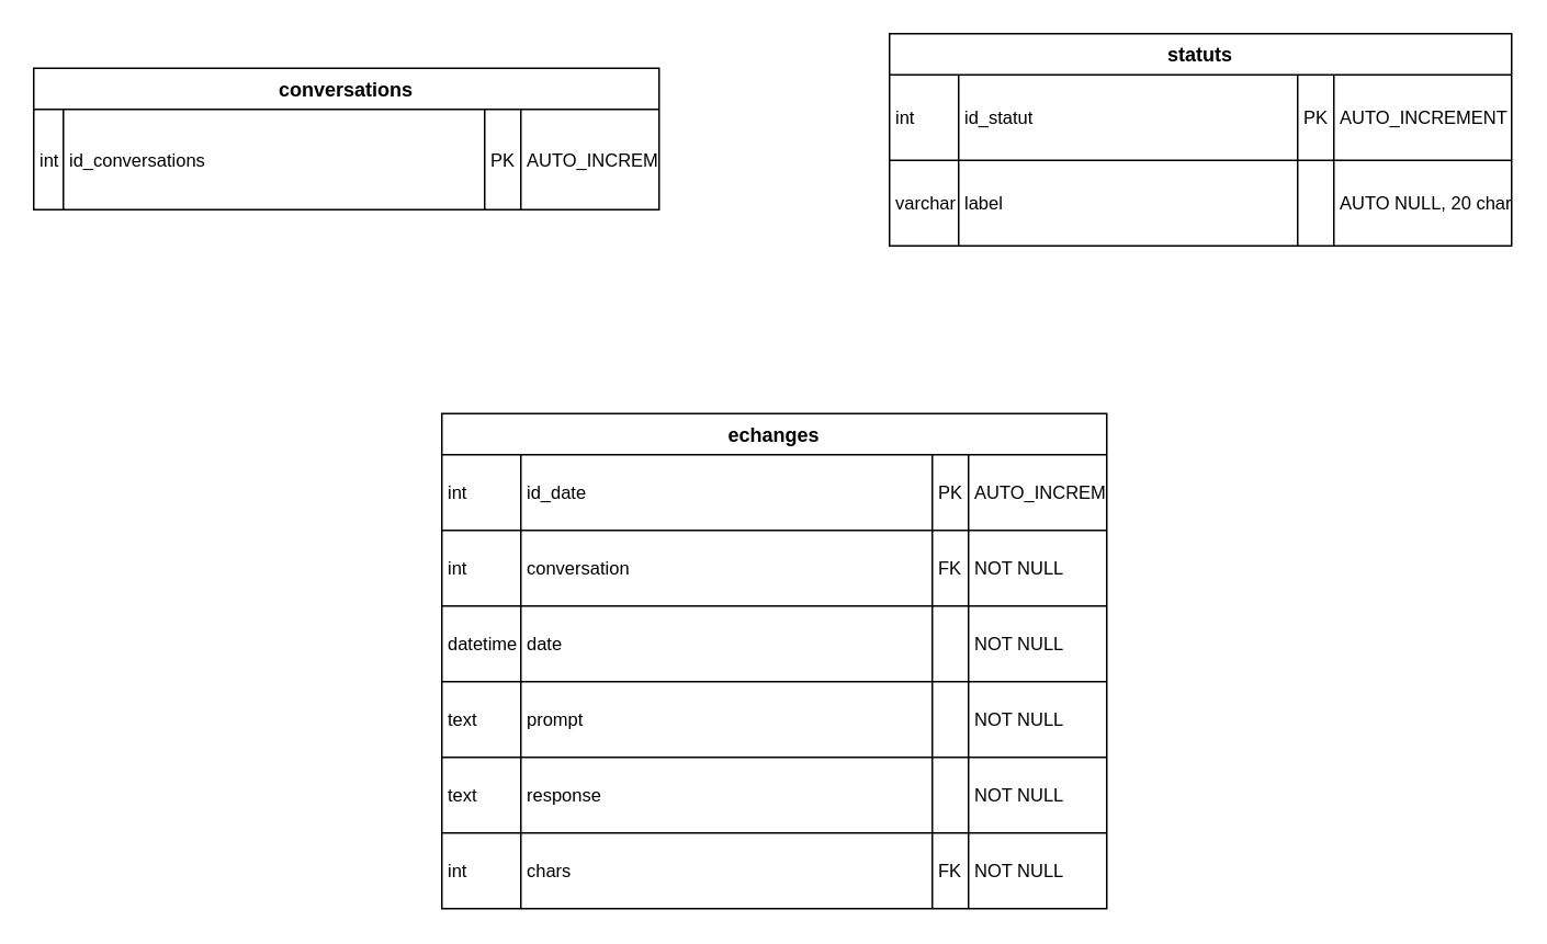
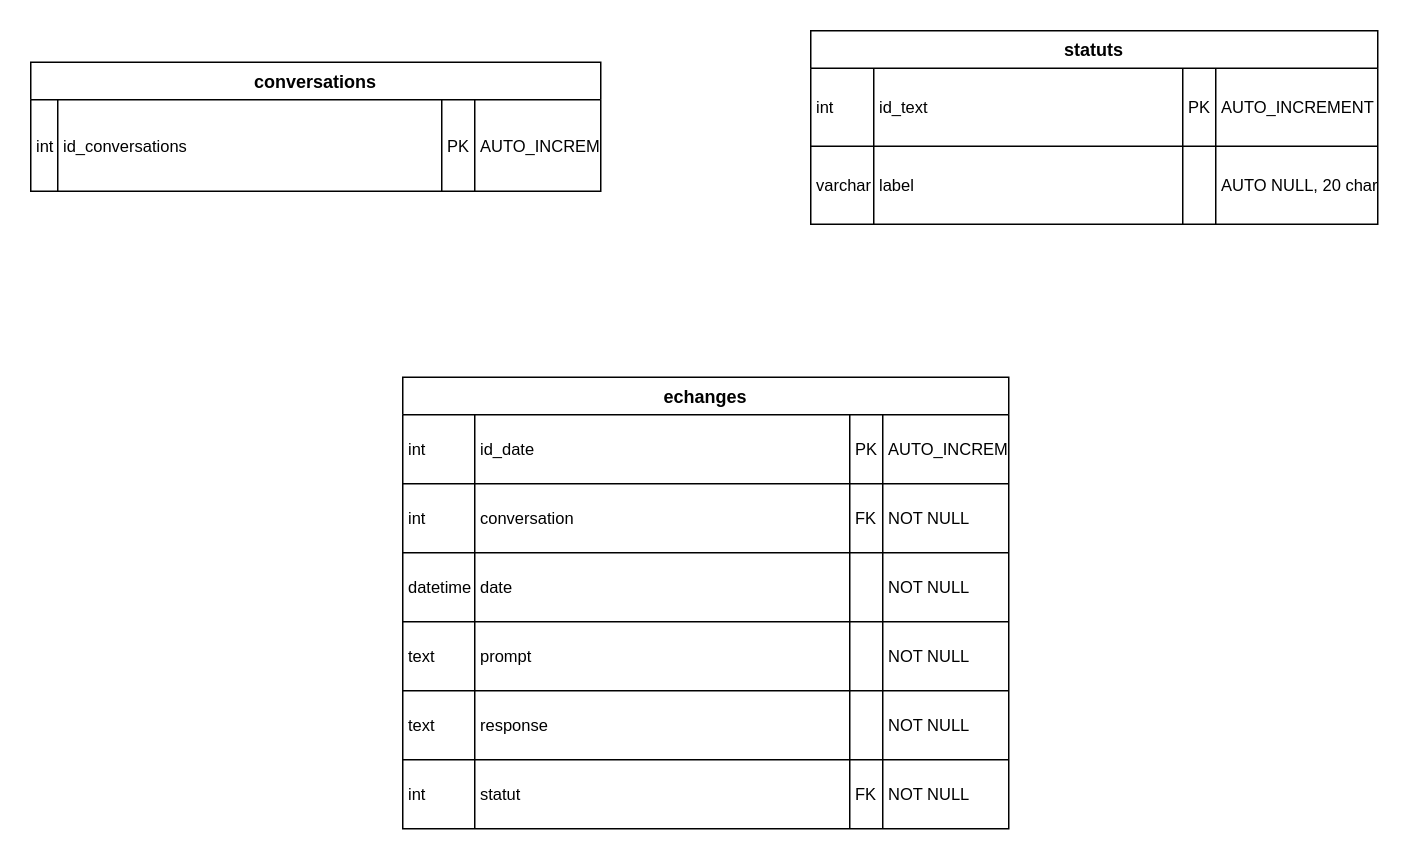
  <mxCell id="0" />
  <mxCell id="1" parent="0" />
  <mxCell id="2" value="conversations" style="shape=table;startSize=25;container=1;collapsible=0;childLayout=tableLayout;fixedRows=1;rowLines=1;fontStyle=1;align=center;resizeLast=1;" vertex="1" parent="1"><mxGeometry x="20" y="41" width="380" height="86" as="geometry" /></mxCell>
  <mxCell id="3" style="shape=tableRow;horizontal=0;startSize=0;swimlaneHead=0;swimlaneBody=0;fillColor=none;collapsible=0;dropTarget=0;points=[[0,0.5],[1,0.5]];portConstraint=eastwest;top=0;left=0;right=0;bottom=0;" vertex="1" parent="2"><mxGeometry y="25" width="380" height="61" as="geometry" /></mxCell>
  <mxCell id="4" value="int" style="shape=partialRectangle;connectable=0;fillColor=none;top=0;left=0;bottom=0;right=0;align=left;spacingLeft=2;overflow=hidden;fontSize=11;" vertex="1" parent="3"><mxGeometry width="18" height="61" as="geometry"><mxRectangle width="18" height="61" as="alternateBounds" /></mxGeometry></mxCell>
  <mxCell id="5" value="id_conversations" style="shape=partialRectangle;connectable=0;fillColor=none;top=0;left=0;bottom=0;right=0;align=left;spacingLeft=2;overflow=hidden;fontSize=11;" vertex="1" parent="3"><mxGeometry x="18" width="256" height="61" as="geometry"><mxRectangle width="256" height="61" as="alternateBounds" /></mxGeometry></mxCell>
  <mxCell id="6" value="PK" style="shape=partialRectangle;connectable=0;fillColor=none;top=0;left=0;bottom=0;right=0;align=left;spacingLeft=2;overflow=hidden;fontSize=11;" vertex="1" parent="3"><mxGeometry x="274" width="22" height="61" as="geometry"><mxRectangle width="22" height="61" as="alternateBounds" /></mxGeometry></mxCell>
  <mxCell id="7" value="AUTO_INCREMENT" style="shape=partialRectangle;connectable=0;fillColor=none;top=0;left=0;bottom=0;right=0;align=left;spacingLeft=2;overflow=hidden;fontSize=11;" vertex="1" parent="3"><mxGeometry x="296" width="84" height="61" as="geometry"><mxRectangle width="84" height="61" as="alternateBounds" /></mxGeometry></mxCell>
  <mxCell id="8" value="statuts" style="shape=table;startSize=25;container=1;collapsible=0;childLayout=tableLayout;fixedRows=1;rowLines=1;fontStyle=1;align=center;resizeLast=1;" vertex="1" parent="1"><mxGeometry x="540" y="20" width="378" height="129" as="geometry" /></mxCell>
  <mxCell id="9" style="shape=tableRow;horizontal=0;startSize=0;swimlaneHead=0;swimlaneBody=0;fillColor=none;collapsible=0;dropTarget=0;points=[[0,0.5],[1,0.5]];portConstraint=eastwest;top=0;left=0;right=0;bottom=0;" vertex="1" parent="8"><mxGeometry y="25" width="378" height="52" as="geometry" /></mxCell>
  <mxCell id="10" value="int" style="shape=partialRectangle;connectable=0;fillColor=none;top=0;left=0;bottom=0;right=0;align=left;spacingLeft=2;overflow=hidden;fontSize=11;" vertex="1" parent="9"><mxGeometry width="42" height="52" as="geometry"><mxRectangle width="42" height="52" as="alternateBounds" /></mxGeometry></mxCell>
- <mxCell id="11" value="id_statut" style="shape=partialRectangle;connectable=0;fillColor=none;top=0;left=0;bottom=0;right=0;align=left;spacingLeft=2;overflow=hidden;fontSize=11;" vertex="1" parent="9"><mxGeometry x="42" width="206" height="52" as="geometry"><mxRectangle width="206" height="52" as="alternateBounds" /></mxGeometry></mxCell>
+ <mxCell id="11" value="id_text" style="shape=partialRectangle;connectable=0;fillColor=none;top=0;left=0;bottom=0;right=0;align=left;spacingLeft=2;overflow=hidden;fontSize=11;" vertex="1" parent="9"><mxGeometry x="42" width="206" height="52" as="geometry"><mxRectangle width="206" height="52" as="alternateBounds" /></mxGeometry></mxCell>
  <mxCell id="12" value="PK" style="shape=partialRectangle;connectable=0;fillColor=none;top=0;left=0;bottom=0;right=0;align=left;spacingLeft=2;overflow=hidden;fontSize=11;" vertex="1" parent="9"><mxGeometry x="248" width="22" height="52" as="geometry"><mxRectangle width="22" height="52" as="alternateBounds" /></mxGeometry></mxCell>
  <mxCell id="13" value="AUTO_INCREMENT" style="shape=partialRectangle;connectable=0;fillColor=none;top=0;left=0;bottom=0;right=0;align=left;spacingLeft=2;overflow=hidden;fontSize=11;" vertex="1" parent="9"><mxGeometry x="270" width="108" height="52" as="geometry"><mxRectangle width="108" height="52" as="alternateBounds" /></mxGeometry></mxCell>
  <mxCell id="14" style="shape=tableRow;horizontal=0;startSize=0;swimlaneHead=0;swimlaneBody=0;fillColor=none;collapsible=0;dropTarget=0;points=[[0,0.5],[1,0.5]];portConstraint=eastwest;top=0;left=0;right=0;bottom=0;" vertex="1" parent="8"><mxGeometry y="77" width="378" height="52" as="geometry" /></mxCell>
  <mxCell id="15" value="varchar" style="shape=partialRectangle;connectable=0;fillColor=none;top=0;left=0;bottom=0;right=0;align=left;spacingLeft=2;overflow=hidden;fontSize=11;" vertex="1" parent="14"><mxGeometry width="42" height="52" as="geometry"><mxRectangle width="42" height="52" as="alternateBounds" /></mxGeometry></mxCell>
  <mxCell id="16" value="label" style="shape=partialRectangle;connectable=0;fillColor=none;top=0;left=0;bottom=0;right=0;align=left;spacingLeft=2;overflow=hidden;fontSize=11;" vertex="1" parent="14"><mxGeometry x="42" width="206" height="52" as="geometry"><mxRectangle width="206" height="52" as="alternateBounds" /></mxGeometry></mxCell>
  <mxCell id="17" value="" style="shape=partialRectangle;connectable=0;fillColor=none;top=0;left=0;bottom=0;right=0;align=left;spacingLeft=2;overflow=hidden;fontSize=11;" vertex="1" parent="14"><mxGeometry x="248" width="22" height="52" as="geometry"><mxRectangle width="22" height="52" as="alternateBounds" /></mxGeometry></mxCell>
  <mxCell id="18" value="AUTO NULL, 20 chars" style="shape=partialRectangle;connectable=0;fillColor=none;top=0;left=0;bottom=0;right=0;align=left;spacingLeft=2;overflow=hidden;fontSize=11;" vertex="1" parent="14"><mxGeometry x="270" width="108" height="52" as="geometry"><mxRectangle width="108" height="52" as="alternateBounds" /></mxGeometry></mxCell>
  <mxCell id="19" value="echanges" style="shape=table;startSize=25;container=1;collapsible=0;childLayout=tableLayout;fixedRows=1;rowLines=1;fontStyle=1;align=center;resizeLast=1;" vertex="1" parent="1"><mxGeometry x="268" y="251" width="404" height="301" as="geometry" /></mxCell>
  <mxCell id="20" style="shape=tableRow;horizontal=0;startSize=0;swimlaneHead=0;swimlaneBody=0;fillColor=none;collapsible=0;dropTarget=0;points=[[0,0.5],[1,0.5]];portConstraint=eastwest;top=0;left=0;right=0;bottom=0;" vertex="1" parent="19"><mxGeometry y="25" width="404" height="46" as="geometry" /></mxCell>
  <mxCell id="21" value="int" style="shape=partialRectangle;connectable=0;fillColor=none;top=0;left=0;bottom=0;right=0;align=left;spacingLeft=2;overflow=hidden;fontSize=11;" vertex="1" parent="20"><mxGeometry width="48" height="46" as="geometry"><mxRectangle width="48" height="46" as="alternateBounds" /></mxGeometry></mxCell>
  <mxCell id="22" value="id_date" style="shape=partialRectangle;connectable=0;fillColor=none;top=0;left=0;bottom=0;right=0;align=left;spacingLeft=2;overflow=hidden;fontSize=11;" vertex="1" parent="20"><mxGeometry x="48" width="250" height="46" as="geometry"><mxRectangle width="250" height="46" as="alternateBounds" /></mxGeometry></mxCell>
  <mxCell id="23" value="PK" style="shape=partialRectangle;connectable=0;fillColor=none;top=0;left=0;bottom=0;right=0;align=left;spacingLeft=2;overflow=hidden;fontSize=11;" vertex="1" parent="20"><mxGeometry x="298" width="22" height="46" as="geometry"><mxRectangle width="22" height="46" as="alternateBounds" /></mxGeometry></mxCell>
  <mxCell id="24" value="AUTO_INCREMENT" style="shape=partialRectangle;connectable=0;fillColor=none;top=0;left=0;bottom=0;right=0;align=left;spacingLeft=2;overflow=hidden;fontSize=11;" vertex="1" parent="20"><mxGeometry x="320" width="84" height="46" as="geometry"><mxRectangle width="84" height="46" as="alternateBounds" /></mxGeometry></mxCell>
  <mxCell id="25" style="shape=tableRow;horizontal=0;startSize=0;swimlaneHead=0;swimlaneBody=0;fillColor=none;collapsible=0;dropTarget=0;points=[[0,0.5],[1,0.5]];portConstraint=eastwest;top=0;left=0;right=0;bottom=0;" vertex="1" parent="19"><mxGeometry y="71" width="404" height="46" as="geometry" /></mxCell>
  <mxCell id="26" value="int" style="shape=partialRectangle;connectable=0;fillColor=none;top=0;left=0;bottom=0;right=0;align=left;spacingLeft=2;overflow=hidden;fontSize=11;" vertex="1" parent="25"><mxGeometry width="48" height="46" as="geometry"><mxRectangle width="48" height="46" as="alternateBounds" /></mxGeometry></mxCell>
  <mxCell id="27" value="conversation" style="shape=partialRectangle;connectable=0;fillColor=none;top=0;left=0;bottom=0;right=0;align=left;spacingLeft=2;overflow=hidden;fontSize=11;" vertex="1" parent="25"><mxGeometry x="48" width="250" height="46" as="geometry"><mxRectangle width="250" height="46" as="alternateBounds" /></mxGeometry></mxCell>
  <mxCell id="28" value="FK" style="shape=partialRectangle;connectable=0;fillColor=none;top=0;left=0;bottom=0;right=0;align=left;spacingLeft=2;overflow=hidden;fontSize=11;" vertex="1" parent="25"><mxGeometry x="298" width="22" height="46" as="geometry"><mxRectangle width="22" height="46" as="alternateBounds" /></mxGeometry></mxCell>
  <mxCell id="29" value="NOT NULL" style="shape=partialRectangle;connectable=0;fillColor=none;top=0;left=0;bottom=0;right=0;align=left;spacingLeft=2;overflow=hidden;fontSize=11;" vertex="1" parent="25"><mxGeometry x="320" width="84" height="46" as="geometry"><mxRectangle width="84" height="46" as="alternateBounds" /></mxGeometry></mxCell>
  <mxCell id="30" style="shape=tableRow;horizontal=0;startSize=0;swimlaneHead=0;swimlaneBody=0;fillColor=none;collapsible=0;dropTarget=0;points=[[0,0.5],[1,0.5]];portConstraint=eastwest;top=0;left=0;right=0;bottom=0;" vertex="1" parent="19"><mxGeometry y="117" width="404" height="46" as="geometry" /></mxCell>
  <mxCell id="31" value="datetime" style="shape=partialRectangle;connectable=0;fillColor=none;top=0;left=0;bottom=0;right=0;align=left;spacingLeft=2;overflow=hidden;fontSize=11;" vertex="1" parent="30"><mxGeometry width="48" height="46" as="geometry"><mxRectangle width="48" height="46" as="alternateBounds" /></mxGeometry></mxCell>
  <mxCell id="32" value="date" style="shape=partialRectangle;connectable=0;fillColor=none;top=0;left=0;bottom=0;right=0;align=left;spacingLeft=2;overflow=hidden;fontSize=11;" vertex="1" parent="30"><mxGeometry x="48" width="250" height="46" as="geometry"><mxRectangle width="250" height="46" as="alternateBounds" /></mxGeometry></mxCell>
  <mxCell id="33" value="" style="shape=partialRectangle;connectable=0;fillColor=none;top=0;left=0;bottom=0;right=0;align=left;spacingLeft=2;overflow=hidden;fontSize=11;" vertex="1" parent="30"><mxGeometry x="298" width="22" height="46" as="geometry"><mxRectangle width="22" height="46" as="alternateBounds" /></mxGeometry></mxCell>
  <mxCell id="34" value="NOT NULL" style="shape=partialRectangle;connectable=0;fillColor=none;top=0;left=0;bottom=0;right=0;align=left;spacingLeft=2;overflow=hidden;fontSize=11;" vertex="1" parent="30"><mxGeometry x="320" width="84" height="46" as="geometry"><mxRectangle width="84" height="46" as="alternateBounds" /></mxGeometry></mxCell>
  <mxCell id="35" style="shape=tableRow;horizontal=0;startSize=0;swimlaneHead=0;swimlaneBody=0;fillColor=none;collapsible=0;dropTarget=0;points=[[0,0.5],[1,0.5]];portConstraint=eastwest;top=0;left=0;right=0;bottom=0;" vertex="1" parent="19"><mxGeometry y="163" width="404" height="46" as="geometry" /></mxCell>
  <mxCell id="36" value="text" style="shape=partialRectangle;connectable=0;fillColor=none;top=0;left=0;bottom=0;right=0;align=left;spacingLeft=2;overflow=hidden;fontSize=11;" vertex="1" parent="35"><mxGeometry width="48" height="46" as="geometry"><mxRectangle width="48" height="46" as="alternateBounds" /></mxGeometry></mxCell>
  <mxCell id="37" value="prompt" style="shape=partialRectangle;connectable=0;fillColor=none;top=0;left=0;bottom=0;right=0;align=left;spacingLeft=2;overflow=hidden;fontSize=11;" vertex="1" parent="35"><mxGeometry x="48" width="250" height="46" as="geometry"><mxRectangle width="250" height="46" as="alternateBounds" /></mxGeometry></mxCell>
  <mxCell id="38" value="" style="shape=partialRectangle;connectable=0;fillColor=none;top=0;left=0;bottom=0;right=0;align=left;spacingLeft=2;overflow=hidden;fontSize=11;" vertex="1" parent="35"><mxGeometry x="298" width="22" height="46" as="geometry"><mxRectangle width="22" height="46" as="alternateBounds" /></mxGeometry></mxCell>
  <mxCell id="39" value="NOT NULL" style="shape=partialRectangle;connectable=0;fillColor=none;top=0;left=0;bottom=0;right=0;align=left;spacingLeft=2;overflow=hidden;fontSize=11;" vertex="1" parent="35"><mxGeometry x="320" width="84" height="46" as="geometry"><mxRectangle width="84" height="46" as="alternateBounds" /></mxGeometry></mxCell>
  <mxCell id="40" style="shape=tableRow;horizontal=0;startSize=0;swimlaneHead=0;swimlaneBody=0;fillColor=none;collapsible=0;dropTarget=0;points=[[0,0.5],[1,0.5]];portConstraint=eastwest;top=0;left=0;right=0;bottom=0;" vertex="1" parent="19"><mxGeometry y="209" width="404" height="46" as="geometry" /></mxCell>
  <mxCell id="41" value="text" style="shape=partialRectangle;connectable=0;fillColor=none;top=0;left=0;bottom=0;right=0;align=left;spacingLeft=2;overflow=hidden;fontSize=11;" vertex="1" parent="40"><mxGeometry width="48" height="46" as="geometry"><mxRectangle width="48" height="46" as="alternateBounds" /></mxGeometry></mxCell>
  <mxCell id="42" value="response" style="shape=partialRectangle;connectable=0;fillColor=none;top=0;left=0;bottom=0;right=0;align=left;spacingLeft=2;overflow=hidden;fontSize=11;" vertex="1" parent="40"><mxGeometry x="48" width="250" height="46" as="geometry"><mxRectangle width="250" height="46" as="alternateBounds" /></mxGeometry></mxCell>
  <mxCell id="43" value="" style="shape=partialRectangle;connectable=0;fillColor=none;top=0;left=0;bottom=0;right=0;align=left;spacingLeft=2;overflow=hidden;fontSize=11;" vertex="1" parent="40"><mxGeometry x="298" width="22" height="46" as="geometry"><mxRectangle width="22" height="46" as="alternateBounds" /></mxGeometry></mxCell>
  <mxCell id="44" value="NOT NULL" style="shape=partialRectangle;connectable=0;fillColor=none;top=0;left=0;bottom=0;right=0;align=left;spacingLeft=2;overflow=hidden;fontSize=11;" vertex="1" parent="40"><mxGeometry x="320" width="84" height="46" as="geometry"><mxRectangle width="84" height="46" as="alternateBounds" /></mxGeometry></mxCell>
  <mxCell id="45" style="shape=tableRow;horizontal=0;startSize=0;swimlaneHead=0;swimlaneBody=0;fillColor=none;collapsible=0;dropTarget=0;points=[[0,0.5],[1,0.5]];portConstraint=eastwest;top=0;left=0;right=0;bottom=0;" vertex="1" parent="19"><mxGeometry y="255" width="404" height="46" as="geometry" /></mxCell>
  <mxCell id="46" value="int" style="shape=partialRectangle;connectable=0;fillColor=none;top=0;left=0;bottom=0;right=0;align=left;spacingLeft=2;overflow=hidden;fontSize=11;" vertex="1" parent="45"><mxGeometry width="48" height="46" as="geometry"><mxRectangle width="48" height="46" as="alternateBounds" /></mxGeometry></mxCell>
- <mxCell id="47" value="chars" style="shape=partialRectangle;connectable=0;fillColor=none;top=0;left=0;bottom=0;right=0;align=left;spacingLeft=2;overflow=hidden;fontSize=11;" vertex="1" parent="45"><mxGeometry x="48" width="250" height="46" as="geometry"><mxRectangle width="250" height="46" as="alternateBounds" /></mxGeometry></mxCell>
+ <mxCell id="47" value="statut" style="shape=partialRectangle;connectable=0;fillColor=none;top=0;left=0;bottom=0;right=0;align=left;spacingLeft=2;overflow=hidden;fontSize=11;" vertex="1" parent="45"><mxGeometry x="48" width="250" height="46" as="geometry"><mxRectangle width="250" height="46" as="alternateBounds" /></mxGeometry></mxCell>
  <mxCell id="48" value="FK" style="shape=partialRectangle;connectable=0;fillColor=none;top=0;left=0;bottom=0;right=0;align=left;spacingLeft=2;overflow=hidden;fontSize=11;" vertex="1" parent="45"><mxGeometry x="298" width="22" height="46" as="geometry"><mxRectangle width="22" height="46" as="alternateBounds" /></mxGeometry></mxCell>
  <mxCell id="49" value="NOT NULL" style="shape=partialRectangle;connectable=0;fillColor=none;top=0;left=0;bottom=0;right=0;align=left;spacingLeft=2;overflow=hidden;fontSize=11;" vertex="1" parent="45"><mxGeometry x="320" width="84" height="46" as="geometry"><mxRectangle width="84" height="46" as="alternateBounds" /></mxGeometry></mxCell>
